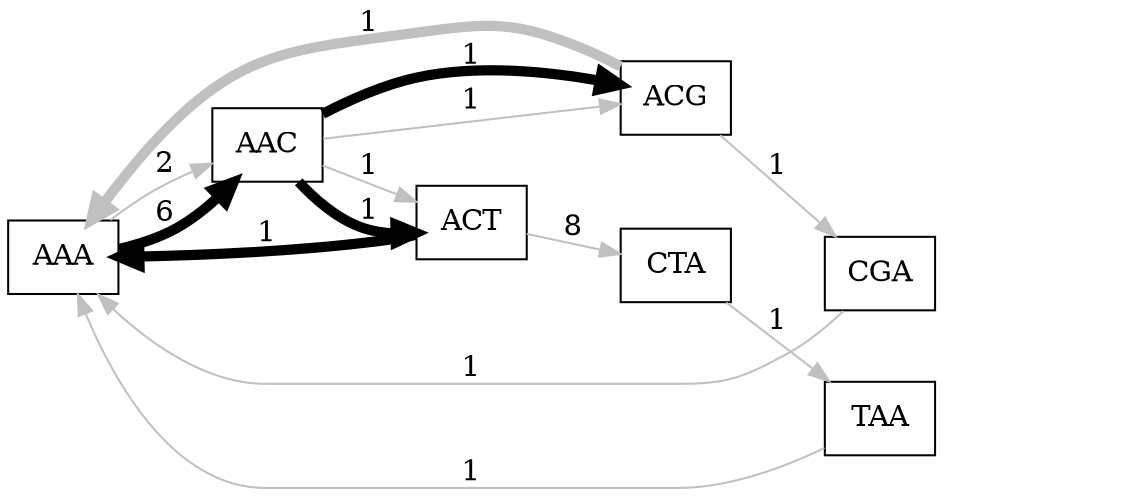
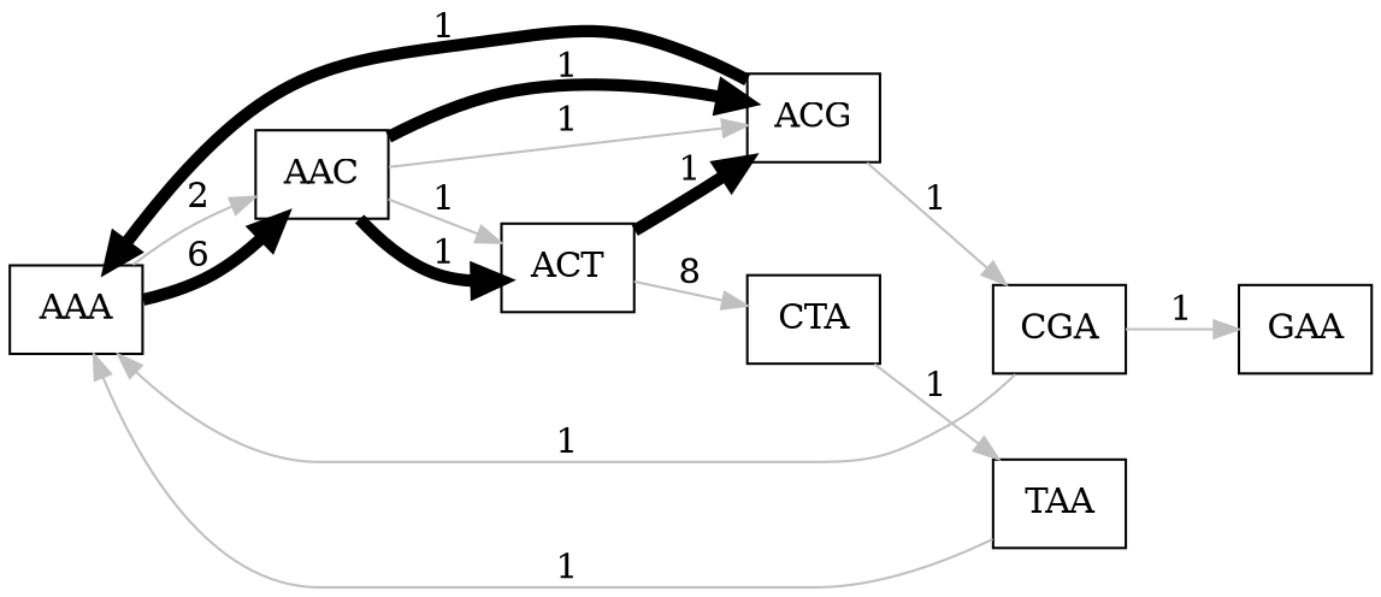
  digraph {
    rankdir=LR
    node [shape=box]
    edge [color=grey]
    AAA
    AAC
    ACG
    ACT
    CGA
    CTA
+   GAA
    TAA
    AAA -> AAC [label=2]
    AAA -> AAC [color=black label=6 penwidth=5]
    AAC -> ACG [label=1]
    AAC -> ACG [color=black label=1 penwidth=5]
    AAC -> ACT [label=1]
    AAC -> ACT [color=black label=1 penwidth=5]
-   ACG -> AAA [label=1 penwidth=5]
+   ACG -> AAA [color=black label=1 penwidth=5]
    ACG -> CGA [label=1]
-   ACT -> AAA [color=black label=1 penwidth=5]
+   ACT -> ACG [color=black label=1 penwidth=5]
    ACT -> CTA [label=8]
    CGA -> AAA [label=1]
+   CGA -> GAA [label=1]
    CTA -> TAA [label=1]
    TAA -> AAA [label=1]
  }
